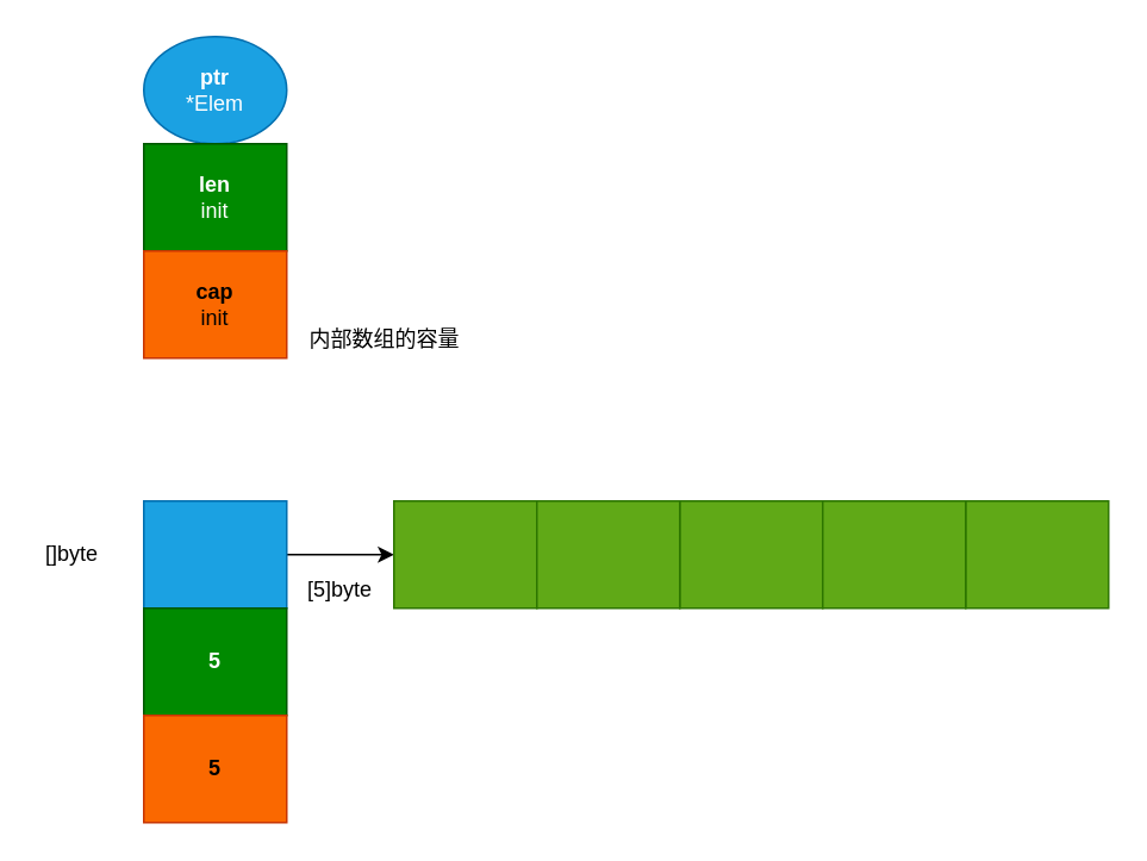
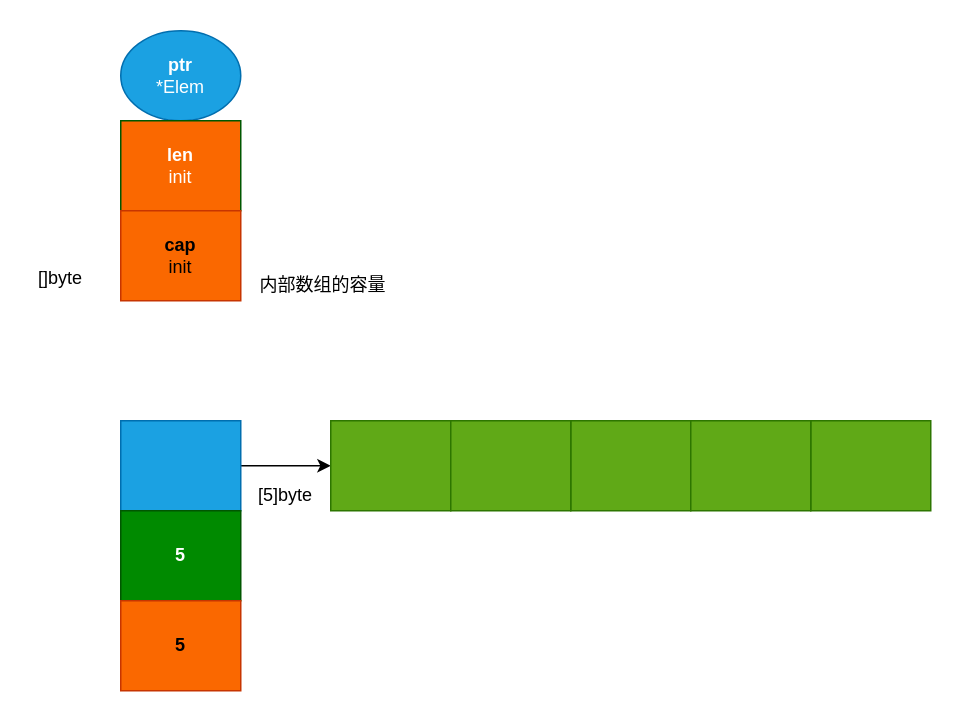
  <mxCell id="0" />
  <mxCell id="1" parent="0" />
  <mxCell id="2" value="&lt;b&gt;ptr&lt;/b&gt;&lt;br&gt;*Elem" style="ellipse;whiteSpace=wrap;html=1;fillColor=#1ba1e2;strokeColor=#006EAF;fontColor=#ffffff;" vertex="1" parent="1"><mxGeometry x="80" y="20" width="80" height="60" as="geometry" /></mxCell>
- <mxCell id="3" value="&lt;b&gt;len&lt;/b&gt;&lt;br&gt;init" style="rounded=0;whiteSpace=wrap;html=1;fillColor=#008a00;strokeColor=#005700;fontColor=#ffffff;" vertex="1" parent="1"><mxGeometry x="80" y="80" width="80" height="60" as="geometry" /></mxCell>
+ <mxCell id="3" value="&lt;b&gt;len&lt;/b&gt;&lt;br&gt;init" style="rounded=0;whiteSpace=wrap;html=1;fillColor=#fa6800;strokeColor=#005700;fontColor=#ffffff;" vertex="1" parent="1"><mxGeometry x="80" y="80" width="80" height="60" as="geometry" /></mxCell>
  <mxCell id="4" value="&lt;b&gt;cap&lt;/b&gt;&lt;br&gt;init" style="rounded=0;whiteSpace=wrap;html=1;fillColor=#fa6800;strokeColor=#C73500;fontColor=#000000;" vertex="1" parent="1"><mxGeometry x="80" y="140" width="80" height="60" as="geometry" /></mxCell>
  <mxCell id="5" value="内部数组的容量" style="text;html=1;strokeColor=none;fillColor=none;align=center;verticalAlign=middle;whiteSpace=wrap;rounded=0;" vertex="1" parent="1"><mxGeometry x="170" y="175" width="90" height="30" as="geometry" /></mxCell>
  <mxCell id="6" style="edgeStyle=orthogonalEdgeStyle;rounded=0;orthogonalLoop=1;jettySize=auto;html=1;" edge="1" parent="1" source="7"><mxGeometry relative="1" as="geometry"><mxPoint x="220" y="310" as="targetPoint" /></mxGeometry></mxCell>
  <mxCell id="7" value="" style="rounded=0;whiteSpace=wrap;html=1;fillColor=#1ba1e2;strokeColor=#006EAF;fontColor=#ffffff;" vertex="1" parent="1"><mxGeometry x="80" y="280" width="80" height="60" as="geometry" /></mxCell>
  <mxCell id="8" value="&lt;b&gt;5&lt;/b&gt;" style="rounded=0;whiteSpace=wrap;html=1;fillColor=#008a00;strokeColor=#005700;fontColor=#ffffff;" vertex="1" parent="1"><mxGeometry x="80" y="340" width="80" height="60" as="geometry" /></mxCell>
  <mxCell id="9" value="&lt;b&gt;5&lt;/b&gt;" style="rounded=0;whiteSpace=wrap;html=1;fillColor=#fa6800;strokeColor=#C73500;fontColor=#000000;" vertex="1" parent="1"><mxGeometry x="80" y="400" width="80" height="60" as="geometry" /></mxCell>
- <mxCell id="10" value="[]byte" style="text;html=1;strokeColor=none;fillColor=none;align=center;verticalAlign=middle;whiteSpace=wrap;rounded=0;" vertex="1" parent="1"><mxGeometry x="20" y="300" width="40" height="20" as="geometry" /></mxCell>
+ <mxCell id="10" value="[]byte" style="text;html=1;strokeColor=none;fillColor=none;align=center;verticalAlign=middle;whiteSpace=wrap;rounded=0;" vertex="1" parent="1"><mxGeometry x="20" y="175" width="40" height="20" as="geometry" /></mxCell>
  <mxCell id="11" value="" style="rounded=0;whiteSpace=wrap;html=1;fillColor=#60a917;strokeColor=#2D7600;fontColor=#ffffff;" vertex="1" parent="1"><mxGeometry x="220" y="280" width="80" height="60" as="geometry" /></mxCell>
  <mxCell id="12" value="" style="rounded=0;whiteSpace=wrap;html=1;fillColor=#60a917;strokeColor=#2D7600;fontColor=#ffffff;" vertex="1" parent="1"><mxGeometry x="540" y="280" width="80" height="60" as="geometry" /></mxCell>
  <mxCell id="13" value="" style="rounded=0;whiteSpace=wrap;html=1;fillColor=#60a917;strokeColor=#2D7600;fontColor=#ffffff;" vertex="1" parent="1"><mxGeometry x="380" y="280" width="80" height="60" as="geometry" /></mxCell>
  <mxCell id="14" value="" style="rounded=0;whiteSpace=wrap;html=1;fillColor=#60a917;strokeColor=#2D7600;fontColor=#ffffff;" vertex="1" parent="1"><mxGeometry x="460" y="280" width="80" height="60" as="geometry" /></mxCell>
  <mxCell id="15" value="" style="rounded=0;whiteSpace=wrap;html=1;fillColor=#60a917;strokeColor=#2D7600;fontColor=#ffffff;" vertex="1" parent="1"><mxGeometry x="300" y="280" width="80" height="60" as="geometry" /></mxCell>
  <mxCell id="16" value="[5]byte" style="text;html=1;strokeColor=none;fillColor=none;align=center;verticalAlign=middle;whiteSpace=wrap;rounded=0;" vertex="1" parent="1"><mxGeometry x="170" y="320" width="40" height="20" as="geometry" /></mxCell>
